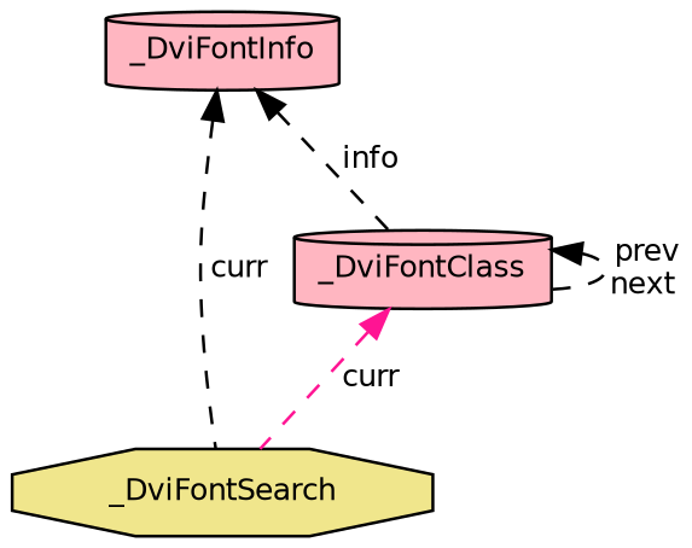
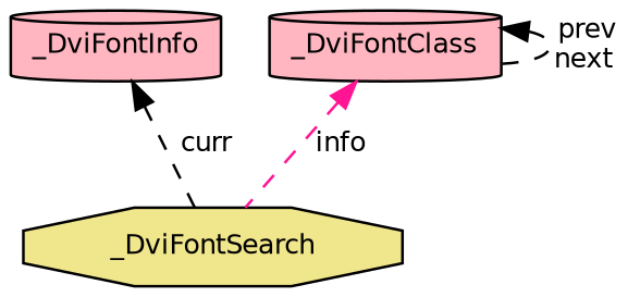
  digraph {
    node [color=black fillcolor=lightpink fontname=Helvetica fontsize=10 shape=cylinder style=filled]
    edge [color=black dir=back fontname=Helvetica fontsize=10 labelfontname=Helvetica labelfontsize=10 style=dashed]
    n1 [fillcolor=khaki fontcolor=black height=0.2 label=_DviFontSearch shape=octagon width=0.4]
    n2 [height=0.2 label=_DviFontInfo width=0.4]
    n3 [height=0.2 label=_DviFontClass width=0.4]
    n2 -> n1 [label=" curr"]
-   n2 -> n3 [label=" info"]
-   n3 -> n1 [color=deeppink label=" curr"]
+   n3 -> n1 [color=deeppink label=" info"]
    n3 -> n3 [label=" prev\nnext"]
  }
